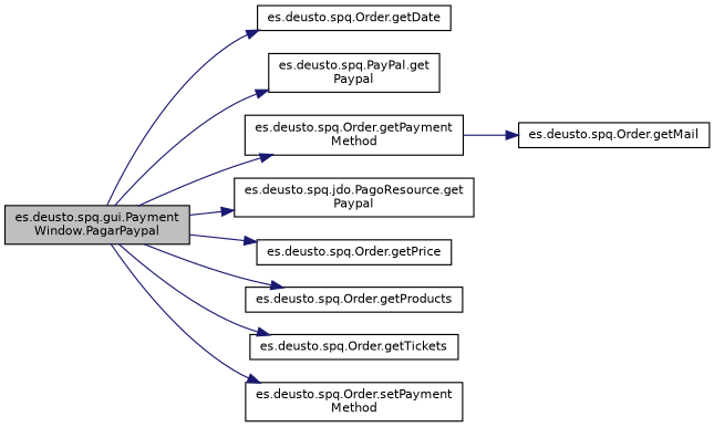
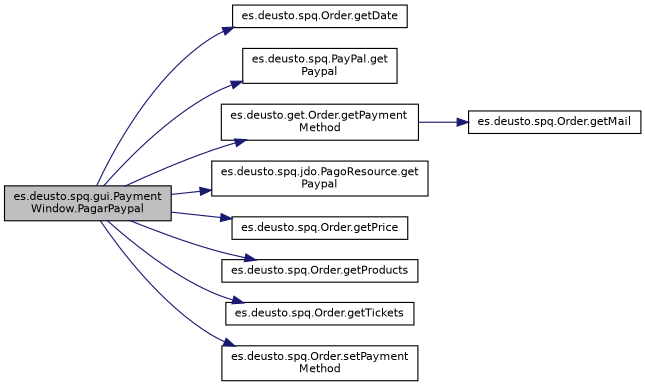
  digraph {
    fontname="DejaVu Sans"
    rankdir=LR
    node [color=black fillcolor=white fontname="DejaVu Sans" fontsize=10 shape=record style=filled]
    edge [color=midnightblue fontname="DejaVu Sans" fontsize=10 labelfontname=Helvetica labelfontsize=10 style=solid]
    n1 [fillcolor=grey75 fontcolor=black height=0.2 label="es.deusto.spq.gui.Payment\lWindow.PagarPaypal" width=0.4]
    n2 [height=0.2 label="es.deusto.spq.Order.getDate" width=0.4]
    n3 [height=0.2 label="es.deusto.spq.PayPal.get\lPaypal" width=0.4]
-   n4 [height=0.2 label="es.deusto.spq.Order.getPayment\lMethod" width=0.4]
+   n4 [height=0.2 label="es.deusto.get.Order.getPayment\lMethod" width=0.4]
    n5 [height=0.2 label="es.deusto.spq.jdo.PagoResource.get\lPaypal" width=0.4]
    n6 [height=0.2 label="es.deusto.spq.Order.getPrice" width=0.4]
    n7 [height=0.2 label="es.deusto.spq.Order.getProducts" width=0.4]
    n8 [height=0.2 label="es.deusto.spq.Order.getTickets" width=0.4]
    n9 [height=0.2 label="es.deusto.spq.Order.setPayment\lMethod" width=0.4]
    n10 [height=0.2 label="es.deusto.spq.Order.getMail" width=0.4]
    n1 -> n2
    n1 -> n3
    n1 -> n4
    n1 -> n5
    n1 -> n6
    n1 -> n7
    n1 -> n8
    n1 -> n9
    n4 -> n10
  }
